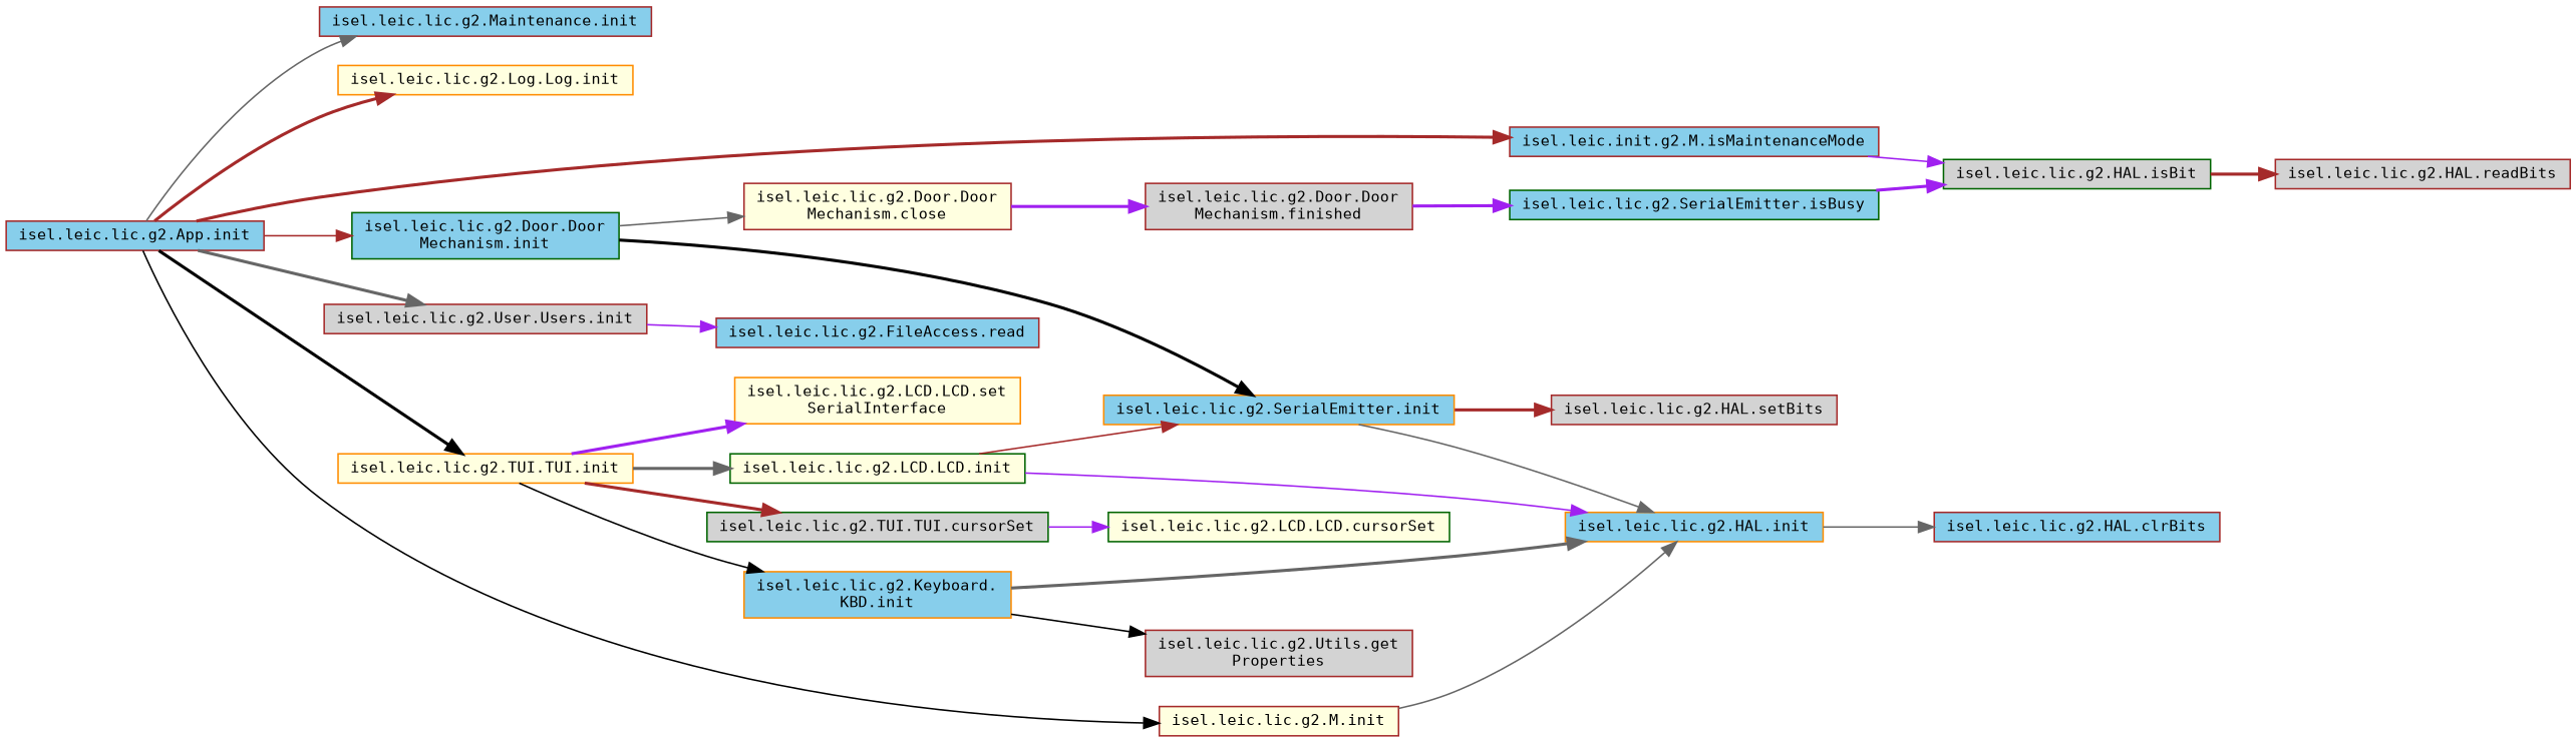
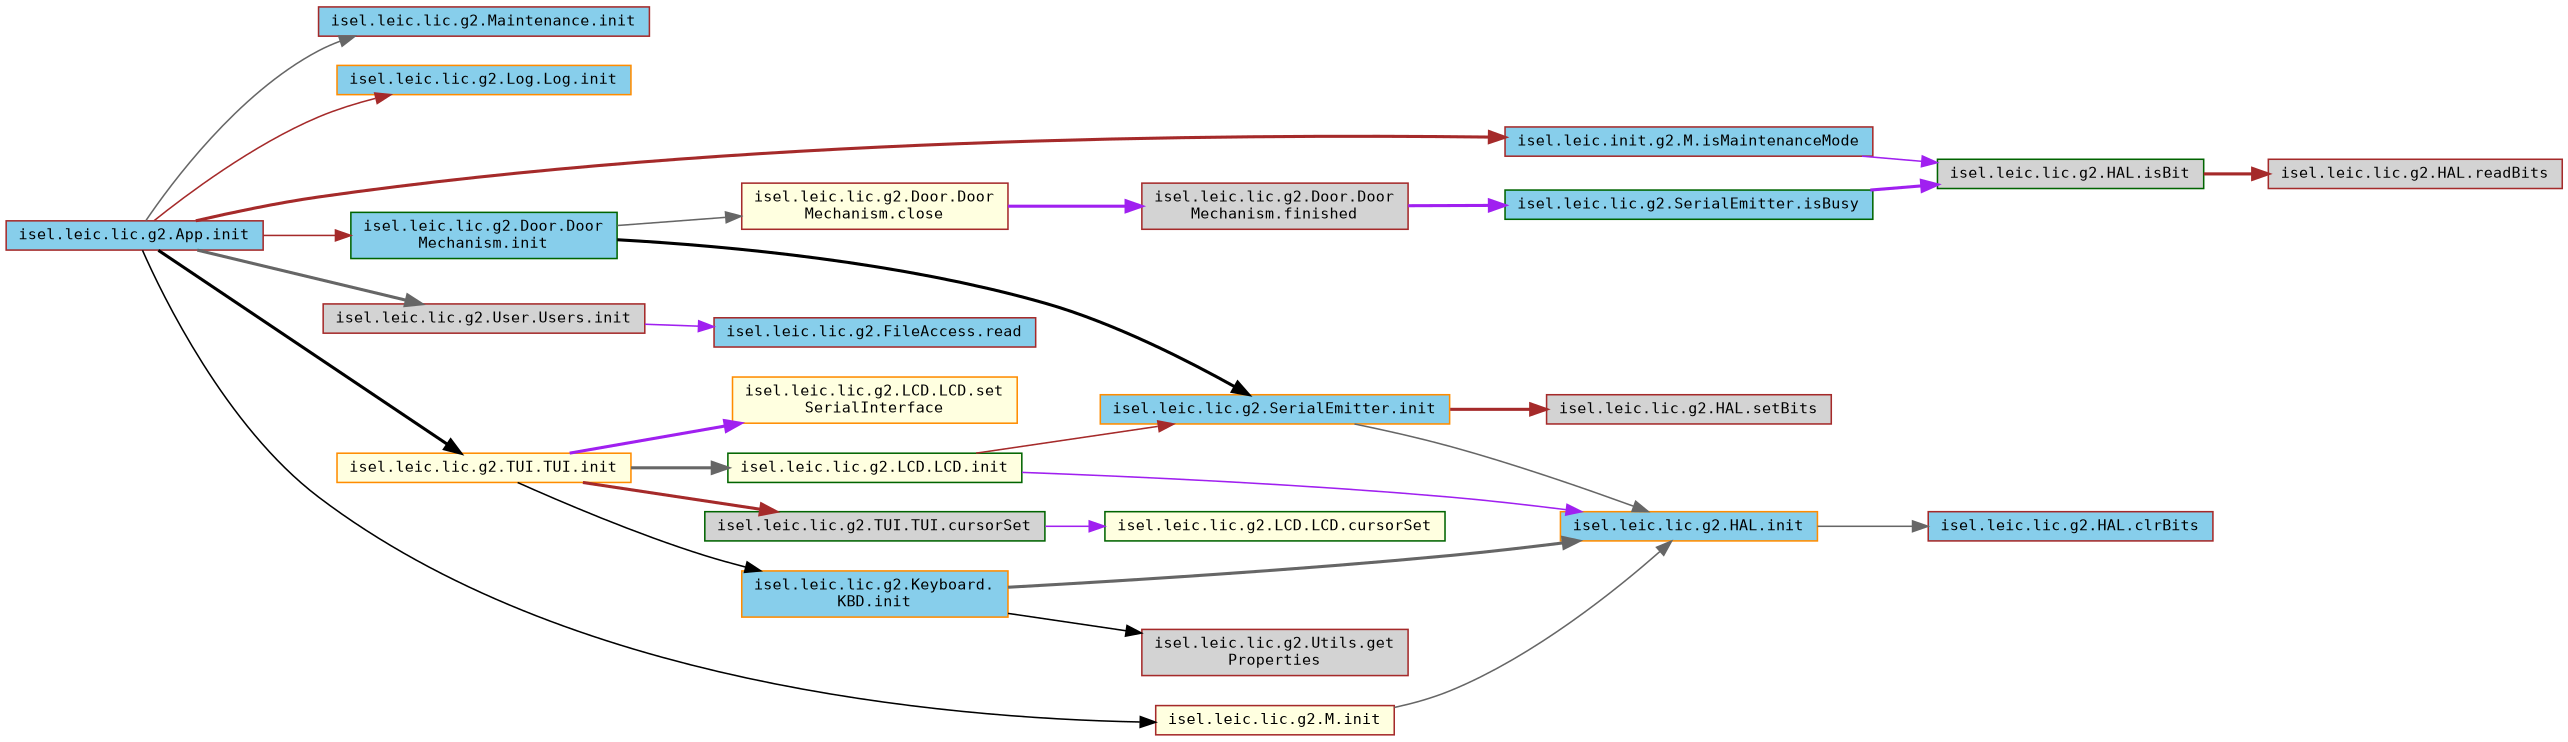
  digraph {
    fontname="DejaVu Sans Mono"
    rankdir=LR
    node [color=brown fillcolor=skyblue fontname="DejaVu Sans Mono" fontsize=10 shape=record style=filled]
    edge [color=gray40 fontname="DejaVu Sans Mono" fontsize=10 labelfontname=Helvetica labelfontsize=10 style=solid]
    n1 [fontcolor=black height=0.2 label="isel.leic.lic.g2.App.init" width=0.4]
    n2 [height=0.2 label="isel.leic.lic.g2.Maintenance.init" width=0.4]
-   n3 [color=darkorange fillcolor=lightyellow height=0.2 label="isel.leic.lic.g2.Log.Log.init" width=0.4]
+   n3 [color=darkorange height=0.2 label="isel.leic.lic.g2.Log.Log.init" width=0.4]
    n4 [fillcolor=lightyellow height=0.2 label="isel.leic.lic.g2.M.init" width=0.4]
    n5 [fillcolor=lightgrey height=0.2 label="isel.leic.lic.g2.User.Users.init" width=0.4]
    n6 [color=darkgreen height=0.2 label="isel.leic.lic.g2.Door.Door\lMechanism.init" width=0.4]
    n7 [color=darkorange fillcolor=lightyellow height=0.2 label="isel.leic.lic.g2.TUI.TUI.init" width=0.4]
    n8 [height=0.2 label="isel.leic.init.g2.M.isMaintenanceMode" width=0.4]
    n9 [color=darkorange height=0.2 label="isel.leic.lic.g2.HAL.init" width=0.4]
    n10 [height=0.2 label="isel.leic.lic.g2.FileAccess.read" width=0.4]
    n11 [fillcolor=lightyellow height=0.2 label="isel.leic.lic.g2.Door.Door\lMechanism.close" width=0.4]
    n12 [color=darkorange height=0.2 label="isel.leic.lic.g2.SerialEmitter.init" width=0.4]
    n13 [color=darkgreen fillcolor=lightgrey height=0.2 label="isel.leic.lic.g2.TUI.TUI.cursorSet" width=0.4]
    n14 [color=darkorange height=0.2 label="isel.leic.lic.g2.Keyboard.\lKBD.init" width=0.4]
    n15 [color=darkgreen fillcolor=lightyellow height=0.2 label="isel.leic.lic.g2.LCD.LCD.init" width=0.4]
    n16 [color=darkorange fillcolor=lightyellow height=0.2 label="isel.leic.lic.g2.LCD.LCD.set\lSerialInterface" width=0.4]
    n17 [color=darkgreen fillcolor=lightgrey height=0.2 label="isel.leic.lic.g2.HAL.isBit" width=0.4]
    n18 [height=0.2 label="isel.leic.lic.g2.HAL.clrBits" width=0.4]
    n19 [fillcolor=lightgrey height=0.2 label="isel.leic.lic.g2.Door.Door\lMechanism.finished" width=0.4]
    n20 [fillcolor=lightgrey height=0.2 label="isel.leic.lic.g2.HAL.setBits" width=0.4]
    n21 [color=darkgreen height=0.2 label="isel.leic.lic.g2.SerialEmitter.isBusy" width=0.4]
    n22 [fillcolor=lightgrey height=0.2 label="isel.leic.lic.g2.HAL.readBits" width=0.4]
    n23 [color=darkgreen fillcolor=lightyellow height=0.2 label="isel.leic.lic.g2.LCD.LCD.cursorSet" width=0.4]
    n24 [fillcolor=lightgrey height=0.2 label="isel.leic.lic.g2.Utils.get\lProperties" width=0.4]
    n1 -> n2
-   n1 -> n3 [color=brown style=bold]
+   n1 -> n3 [color=brown]
    n1 -> n4 [color=black]
    n1 -> n5 [style=bold]
    n1 -> n6 [color=brown]
    n1 -> n7 [color=black style=bold]
    n1 -> n8 [color=brown style=bold]
    n4 -> n9
    n5 -> n10 [color=purple]
    n6 -> n11
    n6 -> n12 [color=black style=bold]
    n7 -> n13 [color=brown style=bold]
    n7 -> n14 [color=black]
    n7 -> n15 [style=bold]
    n7 -> n16 [color=purple style=bold]
    n8 -> n17 [color=purple]
    n9 -> n18
    n11 -> n19 [color=purple style=bold]
    n12 -> n9
    n12 -> n20 [color=brown style=bold]
    n13 -> n23 [color=purple]
    n14 -> n9 [style=bold]
    n14 -> n24 [color=black]
    n15 -> n9 [color=purple]
    n15 -> n12 [color=brown]
    n17 -> n22 [color=brown style=bold]
    n19 -> n21 [color=purple style=bold]
    n21 -> n17 [color=purple style=bold]
  }
